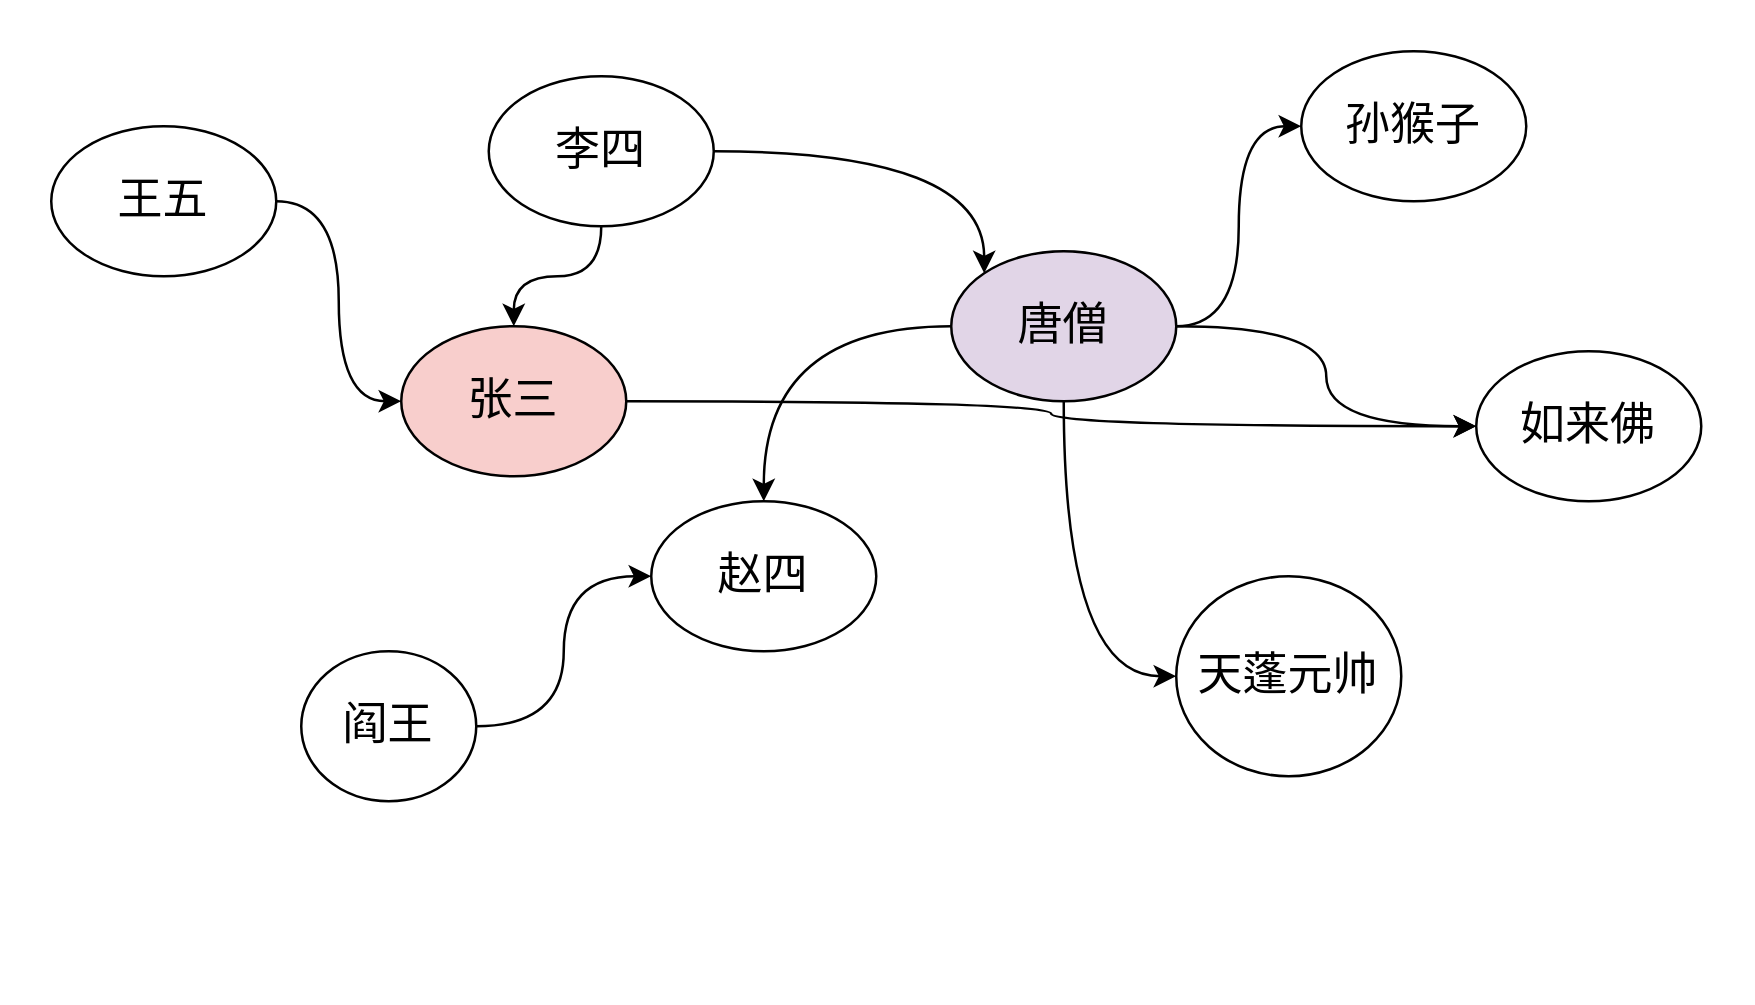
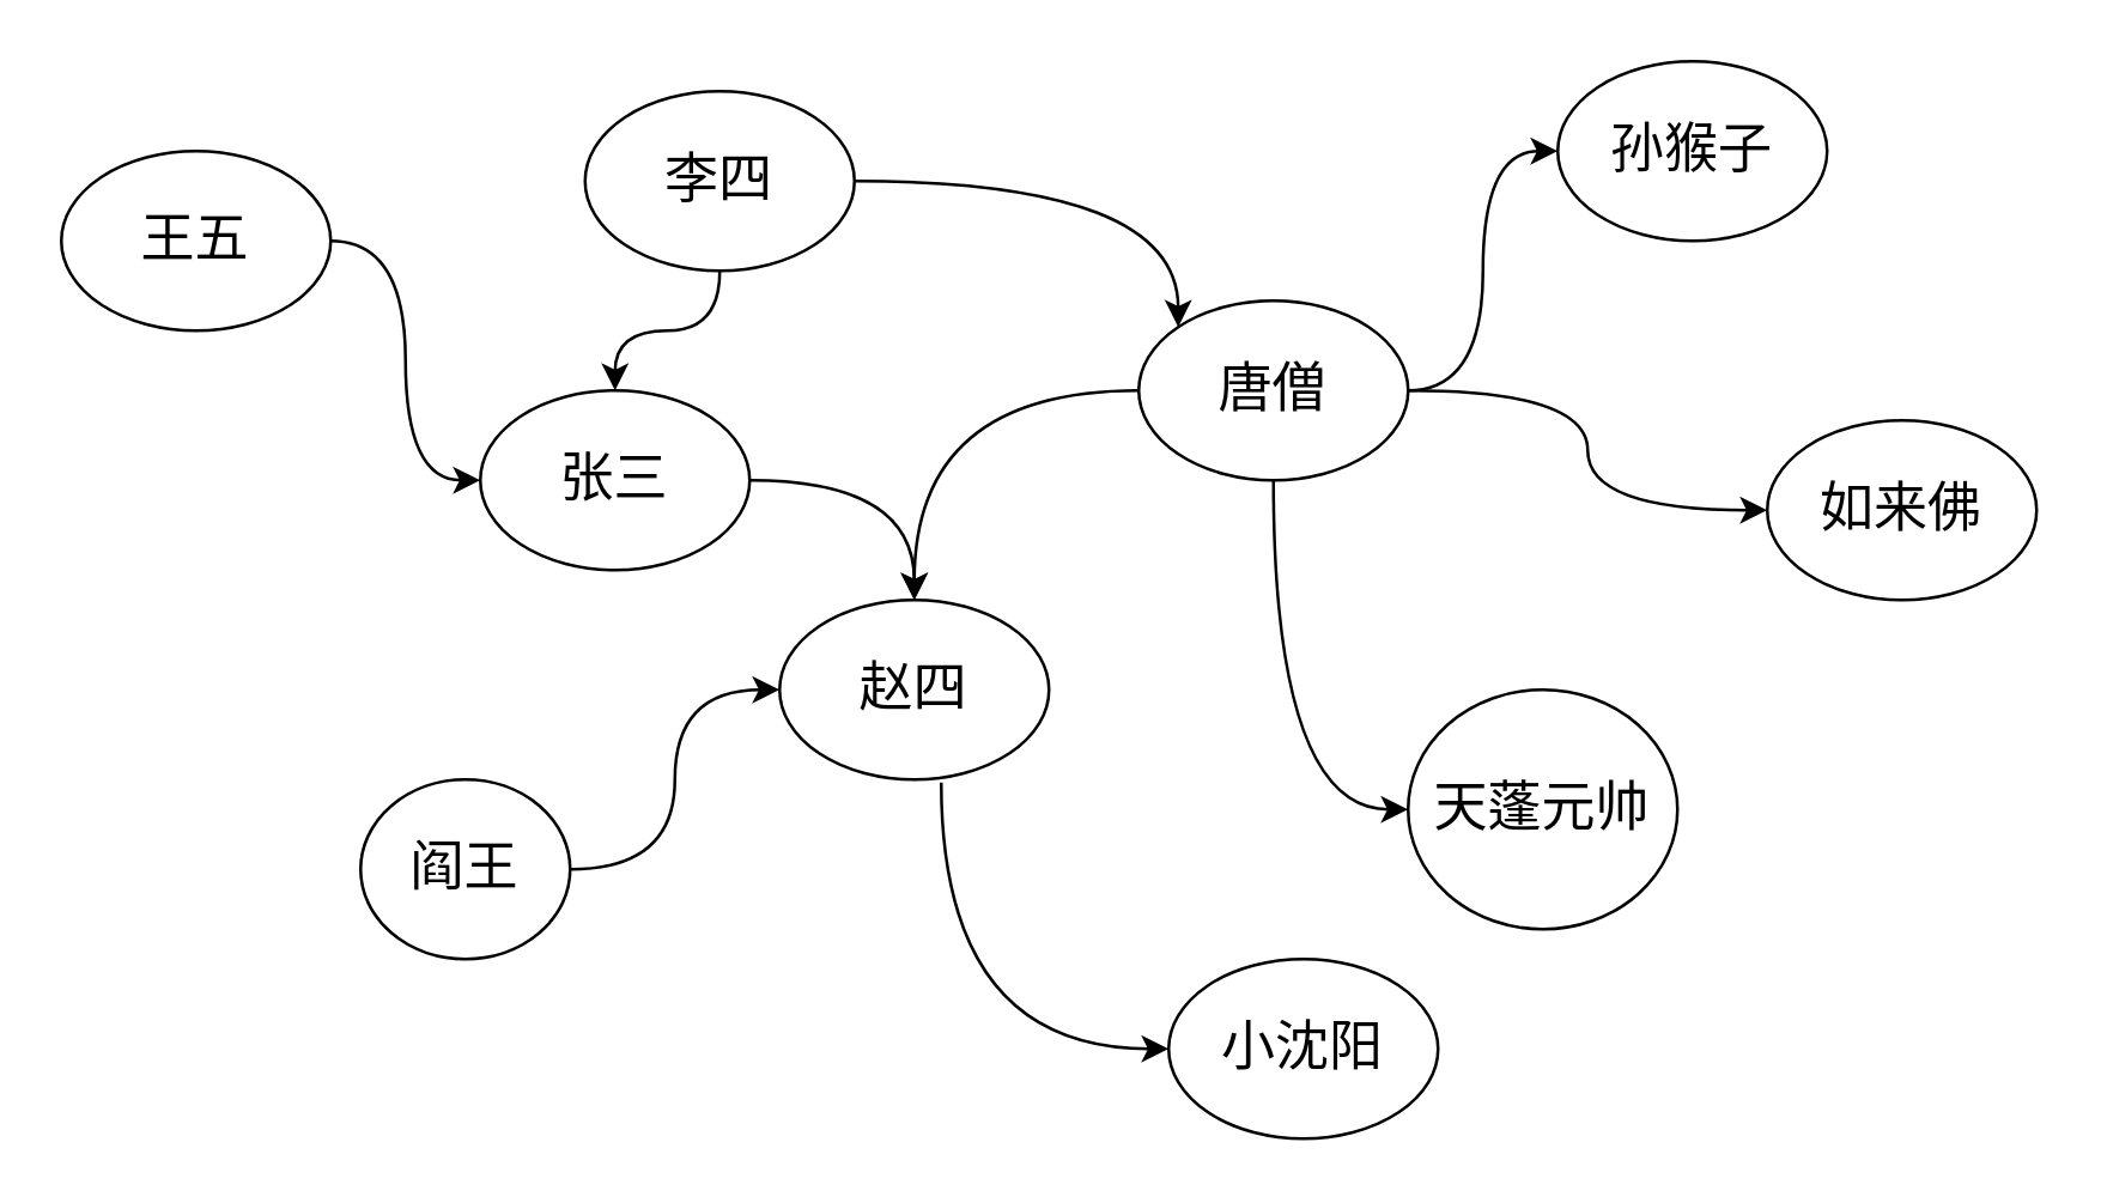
  <mxCell id="0" />
  <mxCell id="1" parent="0" />
- <mxCell id="2" style="edgeStyle=orthogonalEdgeStyle;curved=1;rounded=0;orthogonalLoop=1;jettySize=auto;html=1;" edge="1" parent="1" source="3" target="21"><mxGeometry relative="1" as="geometry" /></mxCell>
- <mxCell id="3" value="&lt;font style=&quot;font-size: 18px&quot;&gt;张三&lt;/font&gt;" style="ellipse;whiteSpace=wrap;html=1;fillColor=#f8cecc;" vertex="1" parent="1"><mxGeometry x="160" y="130" width="90" height="60" as="geometry" /></mxCell>
+ <mxCell id="2" style="edgeStyle=orthogonalEdgeStyle;curved=1;rounded=0;orthogonalLoop=1;jettySize=auto;html=1;" edge="1" parent="1" source="3" target="10"><mxGeometry relative="1" as="geometry" /></mxCell>
+ <mxCell id="3" value="&lt;font style=&quot;font-size: 18px&quot;&gt;张三&lt;/font&gt;" style="ellipse;whiteSpace=wrap;html=1;" vertex="1" parent="1"><mxGeometry x="160" y="130" width="90" height="60" as="geometry" /></mxCell>
  <mxCell id="4" style="edgeStyle=orthogonalEdgeStyle;rounded=0;orthogonalLoop=1;jettySize=auto;html=1;entryX=0.5;entryY=0;entryDx=0;entryDy=0;curved=1;" edge="1" parent="1" source="6" target="3"><mxGeometry relative="1" as="geometry" /></mxCell>
  <mxCell id="5" style="edgeStyle=orthogonalEdgeStyle;curved=1;rounded=0;orthogonalLoop=1;jettySize=auto;html=1;entryX=0;entryY=0;entryDx=0;entryDy=0;" edge="1" parent="1" source="6" target="15"><mxGeometry relative="1" as="geometry" /></mxCell>
  <mxCell id="6" value="&lt;font style=&quot;font-size: 18px&quot;&gt;李四&lt;/font&gt;" style="ellipse;whiteSpace=wrap;html=1;" vertex="1" parent="1"><mxGeometry x="195" y="30" width="90" height="60" as="geometry" /></mxCell>
  <mxCell id="7" style="edgeStyle=orthogonalEdgeStyle;curved=1;rounded=0;orthogonalLoop=1;jettySize=auto;html=1;entryX=0;entryY=0.5;entryDx=0;entryDy=0;" edge="1" parent="1" source="8" target="3"><mxGeometry relative="1" as="geometry" /></mxCell>
  <mxCell id="8" value="&lt;font style=&quot;font-size: 18px&quot;&gt;王五&lt;/font&gt;" style="ellipse;whiteSpace=wrap;html=1;" vertex="1" parent="1"><mxGeometry x="20" y="50" width="90" height="60" as="geometry" /></mxCell>
+ <mxCell id="9" style="edgeStyle=orthogonalEdgeStyle;curved=1;rounded=0;orthogonalLoop=1;jettySize=auto;html=1;entryX=0;entryY=0.5;entryDx=0;entryDy=0;exitX=0.6;exitY=1.017;exitDx=0;exitDy=0;exitPerimeter=0;" edge="1" parent="1" source="10" target="17"><mxGeometry relative="1" as="geometry" /></mxCell>
  <mxCell id="10" value="&lt;font style=&quot;font-size: 18px&quot;&gt;赵四&lt;/font&gt;" style="ellipse;whiteSpace=wrap;html=1;" vertex="1" parent="1"><mxGeometry x="260" y="200" width="90" height="60" as="geometry" /></mxCell>
  <mxCell id="11" style="edgeStyle=orthogonalEdgeStyle;curved=1;rounded=0;orthogonalLoop=1;jettySize=auto;html=1;" edge="1" parent="1" source="15" target="10"><mxGeometry relative="1" as="geometry" /></mxCell>
  <mxCell id="12" style="edgeStyle=orthogonalEdgeStyle;curved=1;rounded=0;orthogonalLoop=1;jettySize=auto;html=1;entryX=0;entryY=0.5;entryDx=0;entryDy=0;" edge="1" parent="1" source="15" target="16"><mxGeometry relative="1" as="geometry" /></mxCell>
  <mxCell id="13" style="edgeStyle=orthogonalEdgeStyle;curved=1;rounded=0;orthogonalLoop=1;jettySize=auto;html=1;entryX=0;entryY=0.5;entryDx=0;entryDy=0;" edge="1" parent="1" source="15" target="18"><mxGeometry relative="1" as="geometry" /></mxCell>
  <mxCell id="14" style="edgeStyle=orthogonalEdgeStyle;curved=1;rounded=0;orthogonalLoop=1;jettySize=auto;html=1;entryX=0;entryY=0.5;entryDx=0;entryDy=0;" edge="1" parent="1" source="15" target="21"><mxGeometry relative="1" as="geometry" /></mxCell>
- <mxCell id="15" value="&lt;span style=&quot;font-size: 18px&quot;&gt;唐僧&lt;/span&gt;" style="ellipse;whiteSpace=wrap;html=1;fillColor=#e1d5e7;" vertex="1" parent="1"><mxGeometry x="380" y="100" width="90" height="60" as="geometry" /></mxCell>
+ <mxCell id="15" value="&lt;span style=&quot;font-size: 18px&quot;&gt;唐僧&lt;/span&gt;" style="ellipse;whiteSpace=wrap;html=1;" vertex="1" parent="1"><mxGeometry x="380" y="100" width="90" height="60" as="geometry" /></mxCell>
  <mxCell id="16" value="&lt;span style=&quot;font-size: 18px&quot;&gt;孙猴子&lt;/span&gt;" style="ellipse;whiteSpace=wrap;html=1;" vertex="1" parent="1"><mxGeometry x="520" y="20" width="90" height="60" as="geometry" /></mxCell>
+ <mxCell id="17" value="&lt;span style=&quot;font-size: 18px&quot;&gt;小沈阳&lt;br&gt;&lt;/span&gt;" style="ellipse;whiteSpace=wrap;html=1;" vertex="1" parent="1"><mxGeometry x="390" y="320" width="90" height="60" as="geometry" /></mxCell>
  <mxCell id="18" value="&lt;span style=&quot;font-size: 18px&quot;&gt;天蓬元帅&lt;/span&gt;" style="ellipse;whiteSpace=wrap;html=1;" vertex="1" parent="1"><mxGeometry x="470" y="230" width="90" height="80" as="geometry" /></mxCell>
  <mxCell id="19" style="edgeStyle=orthogonalEdgeStyle;curved=1;rounded=0;orthogonalLoop=1;jettySize=auto;html=1;entryX=0;entryY=0.5;entryDx=0;entryDy=0;" edge="1" parent="1" source="20" target="10"><mxGeometry relative="1" as="geometry" /></mxCell>
  <mxCell id="20" value="&lt;font style=&quot;font-size: 18px&quot;&gt;阎王&lt;br&gt;&lt;/font&gt;" style="ellipse;whiteSpace=wrap;html=1;" vertex="1" parent="1"><mxGeometry x="120" y="260" width="70" height="60" as="geometry" /></mxCell>
  <mxCell id="21" value="&lt;span style=&quot;font-size: 18px&quot;&gt;如来佛&lt;/span&gt;" style="ellipse;whiteSpace=wrap;html=1;" vertex="1" parent="1"><mxGeometry x="590" y="140" width="90" height="60" as="geometry" /></mxCell>
